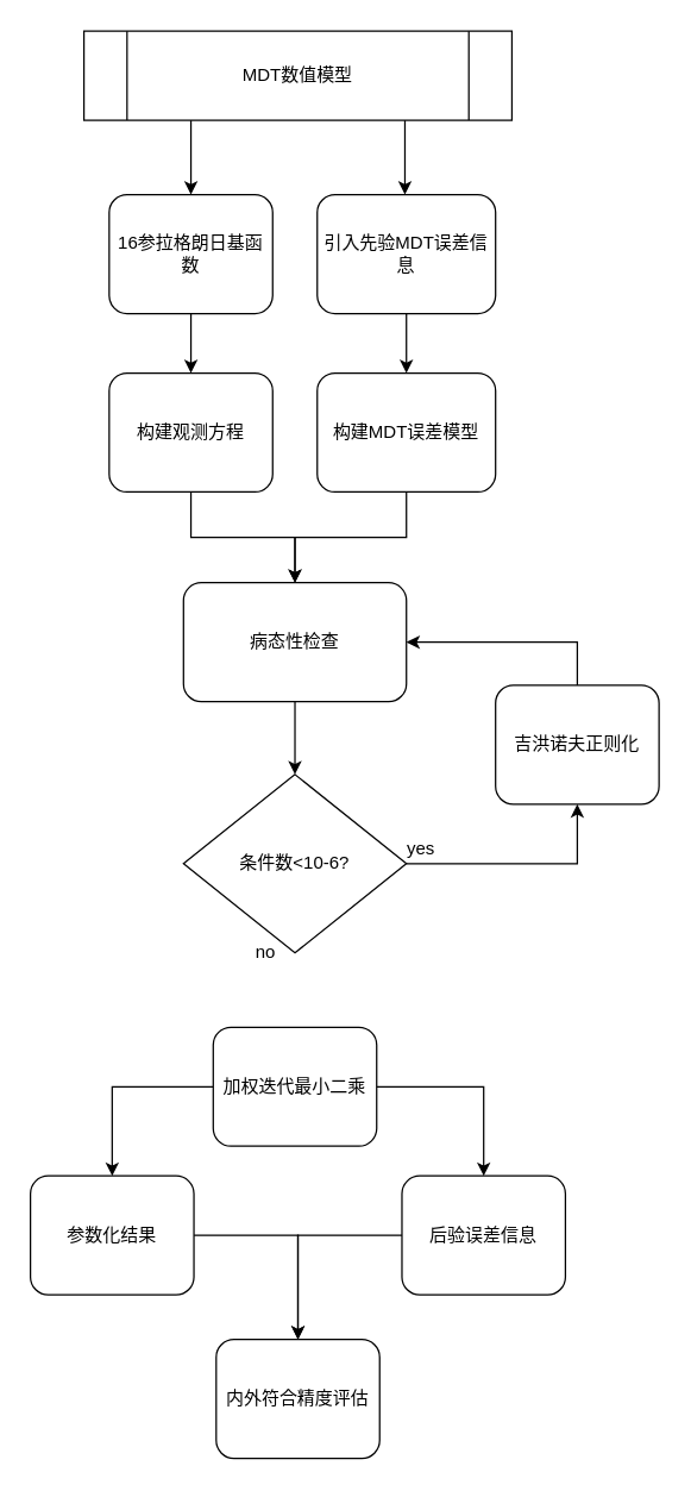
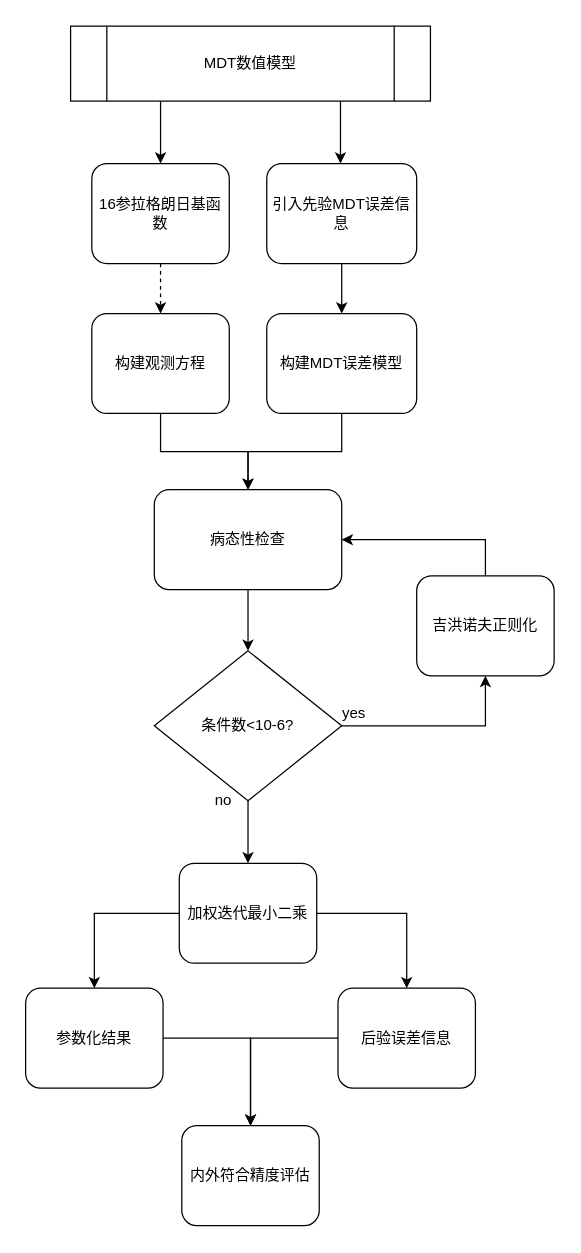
  <mxCell id="0" />
  <mxCell id="1" parent="0" />
  <mxCell id="2" style="edgeStyle=orthogonalEdgeStyle;rounded=0;orthogonalLoop=1;jettySize=auto;html=1;exitX=0.75;exitY=1;exitDx=0;exitDy=0;" edge="1" parent="1" source="4"><mxGeometry relative="1" as="geometry"><mxPoint x="272" y="130" as="targetPoint" /></mxGeometry></mxCell>
  <mxCell id="3" style="edgeStyle=orthogonalEdgeStyle;rounded=0;orthogonalLoop=1;jettySize=auto;html=1;exitX=0.25;exitY=1;exitDx=0;exitDy=0;" edge="1" parent="1" source="4"><mxGeometry relative="1" as="geometry"><mxPoint x="128" y="130" as="targetPoint" /></mxGeometry></mxCell>
  <mxCell id="4" value="MDT数值模型" style="shape=process;whiteSpace=wrap;html=1;backgroundOutline=1;shadow=0;fontFamily=Helvetica;fontSize=12;fontColor=#000000;align=center;strokeColor=#000000;strokeWidth=1;fillColor=#ffffff;" parent="1" vertex="1"><mxGeometry x="56" y="20" width="288" height="60" as="geometry" /></mxCell>
- <mxCell id="5" value="" style="edgeStyle=orthogonalEdgeStyle;rounded=0;orthogonalLoop=1;jettySize=auto;html=1;" edge="1" parent="1" source="6" target="8"><mxGeometry relative="1" as="geometry" /></mxCell>
+ <mxCell id="5" value="" style="edgeStyle=orthogonalEdgeStyle;rounded=0;orthogonalLoop=1;jettySize=auto;html=1;dashed=1;" edge="1" parent="1" source="6" target="8"><mxGeometry relative="1" as="geometry" /></mxCell>
  <mxCell id="6" value="16参拉格朗日基函数" style="rounded=1;whiteSpace=wrap;html=1;shadow=0;fontFamily=Helvetica;fontSize=12;fontColor=#000000;align=center;strokeColor=#000000;strokeWidth=1;fillColor=#ffffff;" parent="1" vertex="1"><mxGeometry x="73" y="130" width="110" height="80" as="geometry" /></mxCell>
  <mxCell id="7" value="" style="edgeStyle=orthogonalEdgeStyle;rounded=0;orthogonalLoop=1;jettySize=auto;html=1;" edge="1" parent="1" source="8" target="10"><mxGeometry relative="1" as="geometry" /></mxCell>
  <mxCell id="8" value="构建观测方程" style="rounded=1;whiteSpace=wrap;html=1;shadow=0;fontFamily=Helvetica;fontSize=12;fontColor=#000000;align=center;strokeColor=#000000;strokeWidth=1;fillColor=#ffffff;" vertex="1" parent="1"><mxGeometry x="73" y="250" width="110" height="80" as="geometry" /></mxCell>
  <mxCell id="9" value="" style="edgeStyle=orthogonalEdgeStyle;rounded=0;orthogonalLoop=1;jettySize=auto;html=1;" edge="1" parent="1" source="10" target="13"><mxGeometry relative="1" as="geometry" /></mxCell>
  <mxCell id="10" value="病态性检查" style="rounded=1;whiteSpace=wrap;html=1;shadow=0;fontFamily=Helvetica;fontSize=12;fontColor=#000000;align=center;strokeColor=#000000;strokeWidth=1;fillColor=#ffffff;" vertex="1" parent="1"><mxGeometry x="123" y="391" width="150" height="80" as="geometry" /></mxCell>
  <mxCell id="11" value="" style="edgeStyle=orthogonalEdgeStyle;rounded=0;orthogonalLoop=1;jettySize=auto;html=1;entryX=0.5;entryY=1;entryDx=0;entryDy=0;" edge="1" parent="1" source="13" target="23"><mxGeometry relative="1" as="geometry" /></mxCell>
+ <mxCell id="12" value="" style="edgeStyle=orthogonalEdgeStyle;rounded=0;orthogonalLoop=1;jettySize=auto;html=1;" edge="1" parent="1" source="13" target="16"><mxGeometry relative="1" as="geometry" /></mxCell>
  <mxCell id="13" value="条件数&amp;lt;10-6?" style="rhombus;whiteSpace=wrap;html=1;shadow=0;fontFamily=Helvetica;fontSize=12;fontColor=#000000;align=center;strokeColor=#000000;strokeWidth=1;fillColor=#ffffff;" vertex="1" parent="1"><mxGeometry x="123" y="520" width="150" height="120" as="geometry" /></mxCell>
  <mxCell id="14" value="" style="edgeStyle=orthogonalEdgeStyle;rounded=0;orthogonalLoop=1;jettySize=auto;html=1;" edge="1" parent="1" source="16" target="21"><mxGeometry relative="1" as="geometry" /></mxCell>
  <mxCell id="15" value="" style="edgeStyle=orthogonalEdgeStyle;rounded=0;orthogonalLoop=1;jettySize=auto;html=1;" edge="1" parent="1" source="16" target="18"><mxGeometry relative="1" as="geometry" /></mxCell>
  <mxCell id="16" value="加权迭代最小二乘" style="rounded=1;whiteSpace=wrap;html=1;shadow=0;fontFamily=Helvetica;fontSize=12;fontColor=#000000;align=center;strokeColor=#000000;strokeWidth=1;fillColor=#ffffff;" vertex="1" parent="1"><mxGeometry x="143" y="690" width="110" height="80" as="geometry" /></mxCell>
  <mxCell id="17" value="" style="edgeStyle=orthogonalEdgeStyle;rounded=0;orthogonalLoop=1;jettySize=auto;html=1;" edge="1" parent="1" source="18" target="19"><mxGeometry relative="1" as="geometry" /></mxCell>
  <mxCell id="18" value="后验误差信息" style="rounded=1;whiteSpace=wrap;html=1;shadow=0;fontFamily=Helvetica;fontSize=12;fontColor=#000000;align=center;strokeColor=#000000;strokeWidth=1;fillColor=#ffffff;" vertex="1" parent="1"><mxGeometry x="270" y="790" width="110" height="80" as="geometry" /></mxCell>
  <mxCell id="19" value="内外符合精度评估" style="rounded=1;whiteSpace=wrap;html=1;shadow=0;fontFamily=Helvetica;fontSize=12;fontColor=#000000;align=center;strokeColor=#000000;strokeWidth=1;fillColor=#ffffff;" vertex="1" parent="1"><mxGeometry x="145" y="900" width="110" height="80" as="geometry" /></mxCell>
  <mxCell id="20" style="edgeStyle=orthogonalEdgeStyle;rounded=0;orthogonalLoop=1;jettySize=auto;html=1;entryX=0.5;entryY=0;entryDx=0;entryDy=0;" edge="1" parent="1" source="21" target="19"><mxGeometry relative="1" as="geometry"><mxPoint x="200" y="920" as="targetPoint" /></mxGeometry></mxCell>
  <mxCell id="21" value="参数化结果" style="rounded=1;whiteSpace=wrap;html=1;shadow=0;fontFamily=Helvetica;fontSize=12;fontColor=#000000;align=center;strokeColor=#000000;strokeWidth=1;fillColor=#ffffff;" vertex="1" parent="1"><mxGeometry x="20" y="790" width="110" height="80" as="geometry" /></mxCell>
  <mxCell id="22" style="edgeStyle=orthogonalEdgeStyle;rounded=0;orthogonalLoop=1;jettySize=auto;html=1;entryX=1;entryY=0.5;entryDx=0;entryDy=0;exitX=0.5;exitY=0;exitDx=0;exitDy=0;" edge="1" parent="1" source="23" target="10"><mxGeometry relative="1" as="geometry" /></mxCell>
  <mxCell id="23" value="吉洪诺夫正则化" style="rounded=1;whiteSpace=wrap;html=1;shadow=0;fontFamily=Helvetica;fontSize=12;fontColor=#000000;align=center;strokeColor=#000000;strokeWidth=1;fillColor=#ffffff;" vertex="1" parent="1"><mxGeometry x="333" y="460" width="110" height="80" as="geometry" /></mxCell>
  <mxCell id="24" value="" style="edgeStyle=orthogonalEdgeStyle;rounded=0;orthogonalLoop=1;jettySize=auto;html=1;" edge="1" parent="1" source="25" target="27"><mxGeometry relative="1" as="geometry" /></mxCell>
  <mxCell id="25" value="引入先验MDT误差信息" style="rounded=1;whiteSpace=wrap;html=1;fontSize=12;glass=0;strokeWidth=1;shadow=0;" parent="1" vertex="1"><mxGeometry x="213" y="130" width="120" height="80" as="geometry" /></mxCell>
  <mxCell id="26" value="" style="edgeStyle=orthogonalEdgeStyle;rounded=0;orthogonalLoop=1;jettySize=auto;html=1;entryX=0.5;entryY=0;entryDx=0;entryDy=0;" edge="1" parent="1" source="27" target="10"><mxGeometry relative="1" as="geometry"><mxPoint x="273" y="471" as="targetPoint" /></mxGeometry></mxCell>
  <mxCell id="27" value="构建MDT误差模型" style="rounded=1;whiteSpace=wrap;html=1;fontSize=12;glass=0;strokeWidth=1;shadow=0;" vertex="1" parent="1"><mxGeometry x="213" y="250" width="120" height="80" as="geometry" /></mxCell>
  <mxCell id="28" value="yes" style="text;html=1;strokeColor=none;fillColor=none;align=center;verticalAlign=middle;whiteSpace=wrap;rounded=0;" vertex="1" parent="1"><mxGeometry x="263" y="560" width="40" height="20" as="geometry" /></mxCell>
  <mxCell id="29" value="no" style="text;html=1;align=center;verticalAlign=middle;resizable=0;points=[];autosize=1;" vertex="1" parent="1"><mxGeometry x="163" y="630" width="30" height="20" as="geometry" /></mxCell>
